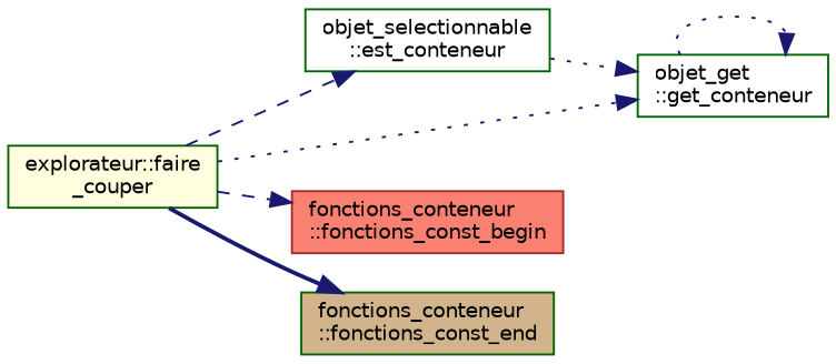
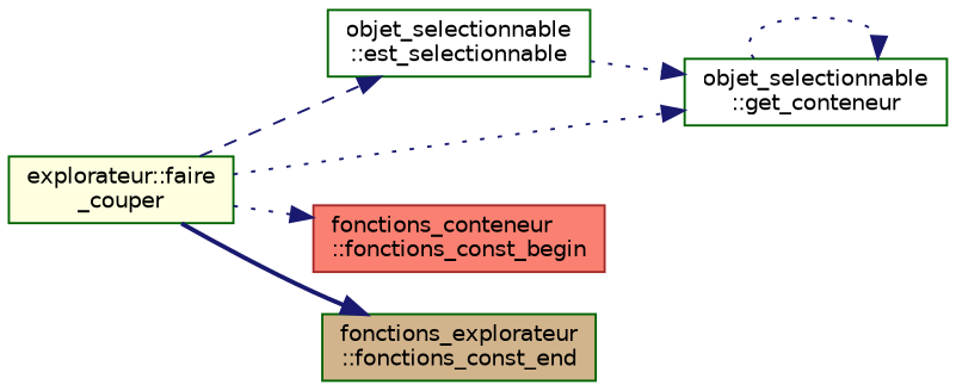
  digraph {
    rankdir=LR
    node [color=darkgreen fillcolor=white fontname=Helvetica fontsize=10 shape=record style=filled]
    edge [color=midnightblue fontname=Helvetica fontsize=10 labelfontname=Helvetica labelfontsize=10 style=dotted]
    n1 [fillcolor=lightyellow fontcolor=black height=0.2 label="explorateur::faire\l_couper" width=0.4]
-   n2 [height=0.2 label="objet_selectionnable\l::est_conteneur" width=0.4]
-   n3 [height=0.2 label="objet_get\l::get_conteneur" width=0.4]
+   n2 [height=0.2 label="objet_selectionnable\l::est_selectionnable" width=0.4]
+   n3 [height=0.2 label="objet_selectionnable\l::get_conteneur" width=0.4]
    n4 [color=brown fillcolor=salmon height=0.2 label="fonctions_conteneur\l::fonctions_const_begin" width=0.4]
-   n5 [fillcolor=tan height=0.2 label="fonctions_conteneur\l::fonctions_const_end" width=0.4]
+   n5 [fillcolor=tan height=0.2 label="fonctions_explorateur\l::fonctions_const_end" width=0.4]
    n1 -> n2 [style=dashed]
    n1 -> n3
-   n1 -> n4 [style=dashed]
+   n1 -> n4
    n1 -> n5 [style=bold]
    n2 -> n3
    n3 -> n3
  }
